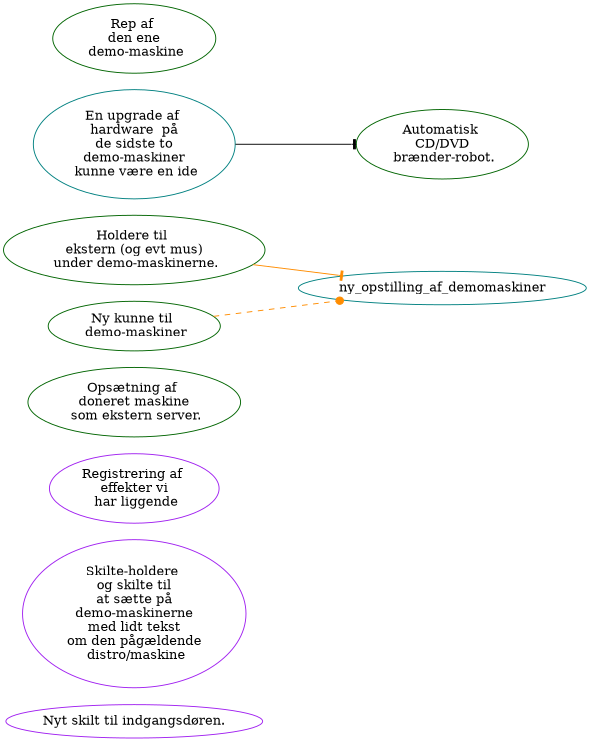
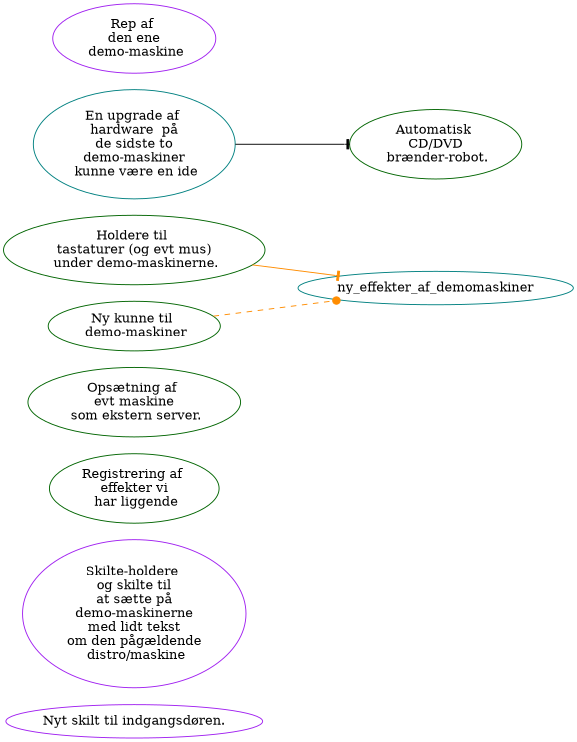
  digraph {
    rankdir=LR
    node [color=darkgreen]
    edge [arrowhead=tee color=darkorange style=solid]
    n1 [color=purple label="Nyt skilt til indgangsdøren."]
    n2 [color=purple label="Skilte-holdere \n og skilte til \n at sætte på \n demo-maskinerne \n med lidt tekst \n om den pågældende \n distro/maskine"]
-   n3 [color=purple label="Registrering af \n effekter vi \n har liggende"]
-   n4 [label="Opsætning af \n doneret maskine \n som ekstern server."]
-   n5 [label="Holdere til \n ekstern (og evt mus) \n under demo-maskinerne."]
-   ny_opstilling_af_demomaskiner [color=teal]
+   n3 [label="Registrering af \n effekter vi \n har liggende"]
+   n4 [label="Opsætning af \n evt maskine \n som ekstern server."]
+   n5 [label="Holdere til \n tastaturer (og evt mus) \n under demo-maskinerne."]
+   ny_opstilling_af_demomaskiner [color=teal label=ny_effekter_af_demomaskiner]
    n7 [label="Ny kunne til \n demo-maskiner"]
    n8 [color=teal label="En upgrade af \n hardware  på \n de sidste to \n demo-maskiner \n kunne være en ide"]
    n9 [label="Automatisk \n CD/DVD \n brænder-robot."]
-   n10 [label="Rep af \n den ene \n demo-maskine"]
+   n10 [color=purple label="Rep af \n den ene \n demo-maskine"]
    n5 -> ny_opstilling_af_demomaskiner
    n7 -> ny_opstilling_af_demomaskiner [arrowhead=dot style=dashed]
    n8 -> n9 [color=black]
  }
